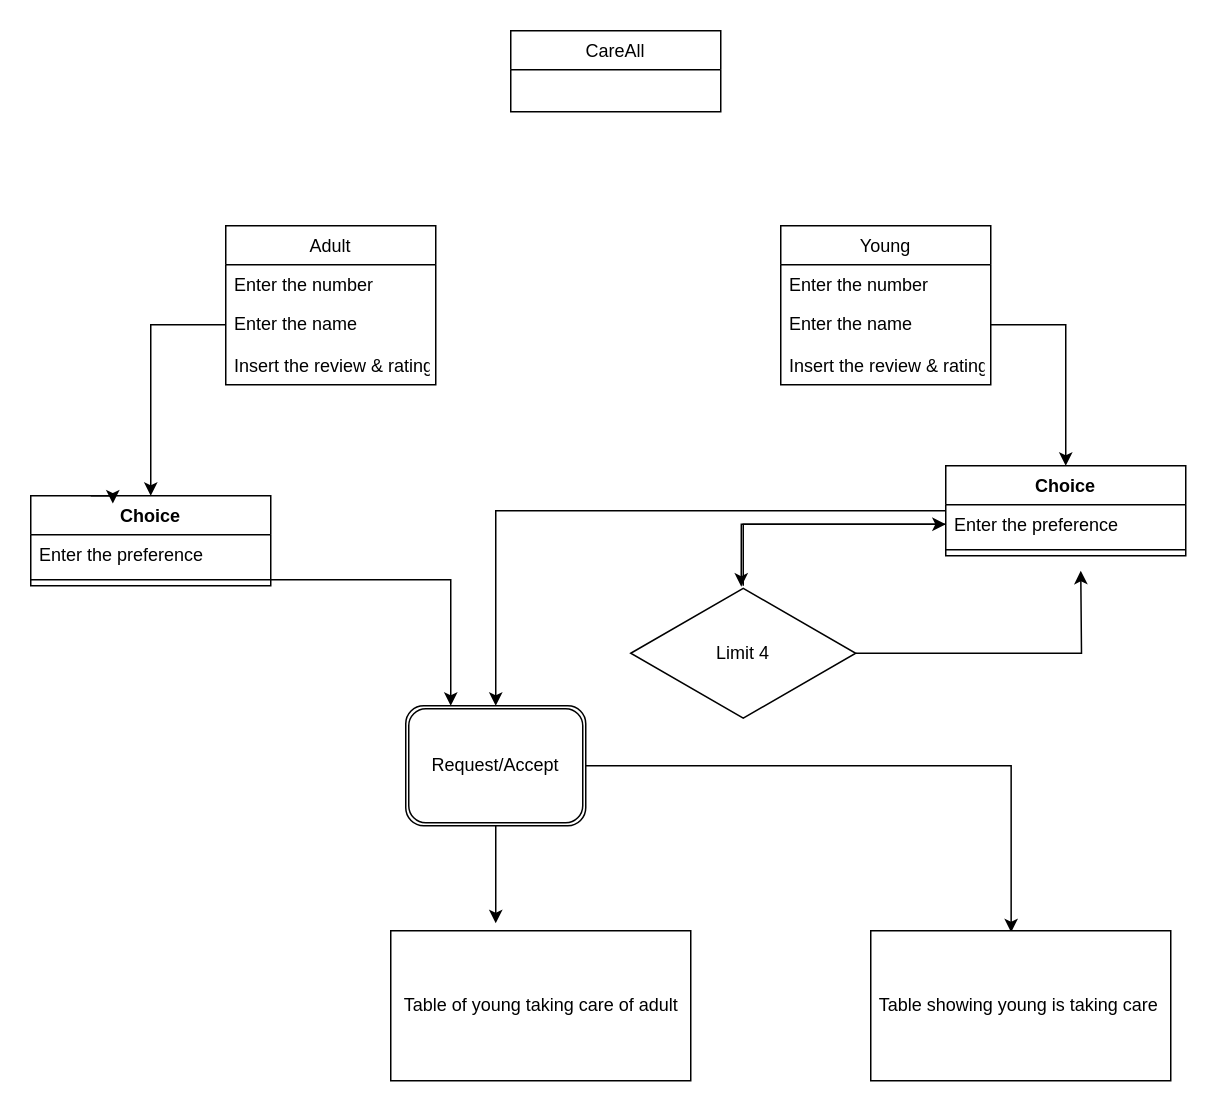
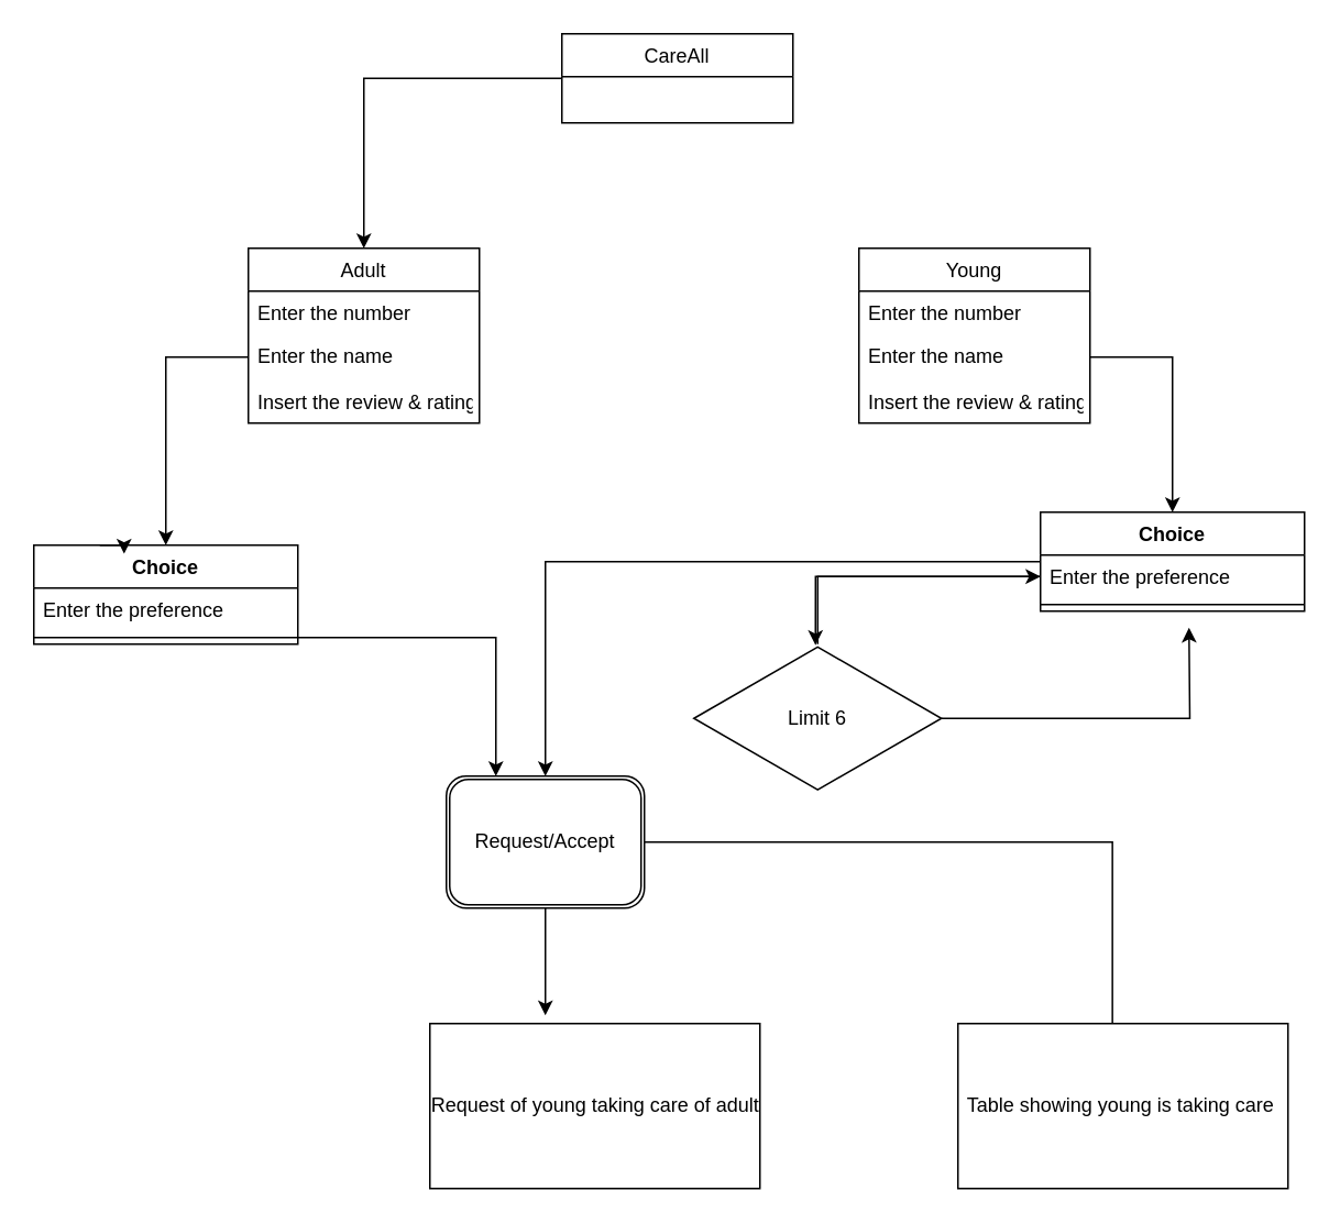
  <mxCell id="0" />
  <mxCell id="1" parent="0" />
  <mxCell id="2" value="Adult" style="swimlane;fontStyle=0;childLayout=stackLayout;horizontal=1;startSize=26;fillColor=none;horizontalStack=0;resizeParent=1;resizeParentMax=0;resizeLast=0;collapsible=1;marginBottom=0;" vertex="1" parent="1"><mxGeometry x="150" y="150" width="140" height="106" as="geometry" /></mxCell>
  <mxCell id="3" value="Enter the number" style="text;strokeColor=none;fillColor=none;align=left;verticalAlign=top;spacingLeft=4;spacingRight=4;overflow=hidden;rotatable=0;points=[[0,0.5],[1,0.5]];portConstraint=eastwest;" vertex="1" parent="2"><mxGeometry y="26" width="140" height="26" as="geometry" /></mxCell>
  <mxCell id="4" value="Enter the name " style="text;strokeColor=none;fillColor=none;align=left;verticalAlign=top;spacingLeft=4;spacingRight=4;overflow=hidden;rotatable=0;points=[[0,0.5],[1,0.5]];portConstraint=eastwest;" vertex="1" parent="2"><mxGeometry y="52" width="140" height="28" as="geometry" /></mxCell>
  <mxCell id="5" value="Insert the review &amp; rating" style="text;strokeColor=none;fillColor=none;align=left;verticalAlign=top;spacingLeft=4;spacingRight=4;overflow=hidden;rotatable=0;points=[[0,0.5],[1,0.5]];portConstraint=eastwest;" vertex="1" parent="2"><mxGeometry y="80" width="140" height="26" as="geometry" /></mxCell>
  <mxCell id="6" value="Young" style="swimlane;fontStyle=0;childLayout=stackLayout;horizontal=1;startSize=26;fillColor=none;horizontalStack=0;resizeParent=1;resizeParentMax=0;resizeLast=0;collapsible=1;marginBottom=0;" vertex="1" parent="1"><mxGeometry x="520" y="150" width="140" height="106" as="geometry" /></mxCell>
  <mxCell id="7" value="Enter the number" style="text;strokeColor=none;fillColor=none;align=left;verticalAlign=top;spacingLeft=4;spacingRight=4;overflow=hidden;rotatable=0;points=[[0,0.5],[1,0.5]];portConstraint=eastwest;" vertex="1" parent="6"><mxGeometry y="26" width="140" height="26" as="geometry" /></mxCell>
  <mxCell id="8" value="Enter the name " style="text;strokeColor=none;fillColor=none;align=left;verticalAlign=top;spacingLeft=4;spacingRight=4;overflow=hidden;rotatable=0;points=[[0,0.5],[1,0.5]];portConstraint=eastwest;" vertex="1" parent="6"><mxGeometry y="52" width="140" height="28" as="geometry" /></mxCell>
  <mxCell id="9" value="Insert the review &amp; rating" style="text;strokeColor=none;fillColor=none;align=left;verticalAlign=top;spacingLeft=4;spacingRight=4;overflow=hidden;rotatable=0;points=[[0,0.5],[1,0.5]];portConstraint=eastwest;" vertex="1" parent="6"><mxGeometry y="80" width="140" height="26" as="geometry" /></mxCell>
  <mxCell id="10" style="edgeStyle=orthogonalEdgeStyle;rounded=0;orthogonalLoop=1;jettySize=auto;html=1;exitX=0;exitY=0.5;exitDx=0;exitDy=0;" edge="1" parent="1" source="4" target="11"><mxGeometry relative="1" as="geometry"><mxPoint x="290" y="390" as="targetPoint" /></mxGeometry></mxCell>
  <mxCell id="11" value="Choice" style="swimlane;fontStyle=1;align=center;verticalAlign=top;childLayout=stackLayout;horizontal=1;startSize=26;horizontalStack=0;resizeParent=1;resizeParentMax=0;resizeLast=0;collapsible=1;marginBottom=0;" vertex="1" parent="1"><mxGeometry x="20" y="330" width="160" height="60" as="geometry" /></mxCell>
  <mxCell id="12" value="Enter the preference " style="text;strokeColor=none;fillColor=none;align=left;verticalAlign=top;spacingLeft=4;spacingRight=4;overflow=hidden;rotatable=0;points=[[0,0.5],[1,0.5]];portConstraint=eastwest;" vertex="1" parent="11"><mxGeometry y="26" width="160" height="26" as="geometry" /></mxCell>
  <mxCell id="13" value="" style="line;strokeWidth=1;fillColor=none;align=left;verticalAlign=middle;spacingTop=-1;spacingLeft=3;spacingRight=3;rotatable=0;labelPosition=right;points=[];portConstraint=eastwest;" vertex="1" parent="11"><mxGeometry y="52" width="160" height="8" as="geometry" /></mxCell>
  <mxCell id="14" style="edgeStyle=orthogonalEdgeStyle;rounded=0;orthogonalLoop=1;jettySize=auto;html=1;exitX=0.25;exitY=0;exitDx=0;exitDy=0;entryX=0.342;entryY=0.087;entryDx=0;entryDy=0;entryPerimeter=0;" edge="1" parent="1" source="11" target="11"><mxGeometry relative="1" as="geometry" /></mxCell>
  <mxCell id="15" style="edgeStyle=orthogonalEdgeStyle;rounded=0;orthogonalLoop=1;jettySize=auto;html=1;" edge="1" parent="1" source="16" target="26"><mxGeometry relative="1" as="geometry"><mxPoint x="330" y="510" as="targetPoint" /></mxGeometry></mxCell>
  <mxCell id="16" value="Choice" style="swimlane;fontStyle=1;align=center;verticalAlign=top;childLayout=stackLayout;horizontal=1;startSize=26;horizontalStack=0;resizeParent=1;resizeParentMax=0;resizeLast=0;collapsible=1;marginBottom=0;" vertex="1" parent="1"><mxGeometry x="630" y="310" width="160" height="60" as="geometry" /></mxCell>
  <mxCell id="17" value="Enter the preference " style="text;strokeColor=none;fillColor=none;align=left;verticalAlign=top;spacingLeft=4;spacingRight=4;overflow=hidden;rotatable=0;points=[[0,0.5],[1,0.5]];portConstraint=eastwest;" vertex="1" parent="16"><mxGeometry y="26" width="160" height="26" as="geometry" /></mxCell>
  <mxCell id="18" value="" style="line;strokeWidth=1;fillColor=none;align=left;verticalAlign=middle;spacingTop=-1;spacingLeft=3;spacingRight=3;rotatable=0;labelPosition=right;points=[];portConstraint=eastwest;" vertex="1" parent="16"><mxGeometry y="52" width="160" height="8" as="geometry" /></mxCell>
  <mxCell id="19" style="edgeStyle=orthogonalEdgeStyle;rounded=0;orthogonalLoop=1;jettySize=auto;html=1;entryX=0.5;entryY=0;entryDx=0;entryDy=0;" edge="1" parent="1" source="8" target="16"><mxGeometry relative="1" as="geometry" /></mxCell>
  <mxCell id="20" style="edgeStyle=orthogonalEdgeStyle;rounded=0;orthogonalLoop=1;jettySize=auto;html=1;" edge="1" parent="1" source="22"><mxGeometry relative="1" as="geometry"><mxPoint x="720" y="380" as="targetPoint" /></mxGeometry></mxCell>
  <mxCell id="21" style="edgeStyle=orthogonalEdgeStyle;rounded=0;orthogonalLoop=1;jettySize=auto;html=1;" edge="1" parent="1" source="22" target="17"><mxGeometry relative="1" as="geometry" /></mxCell>
- <mxCell id="22" value="Limit 4" style="html=1;whiteSpace=wrap;aspect=fixed;shape=isoRectangle;" vertex="1" parent="1"><mxGeometry x="420" y="390" width="150" height="90" as="geometry" /></mxCell>
+ <mxCell id="22" value="Limit 6" style="html=1;whiteSpace=wrap;aspect=fixed;shape=isoRectangle;" vertex="1" parent="1"><mxGeometry x="420" y="390" width="150" height="90" as="geometry" /></mxCell>
  <mxCell id="23" style="edgeStyle=orthogonalEdgeStyle;rounded=0;orthogonalLoop=1;jettySize=auto;html=1;entryX=0.491;entryY=0.007;entryDx=0;entryDy=0;entryPerimeter=0;" edge="1" parent="1" source="17" target="22"><mxGeometry relative="1" as="geometry" /></mxCell>
  <mxCell id="24" style="edgeStyle=orthogonalEdgeStyle;rounded=0;orthogonalLoop=1;jettySize=auto;html=1;exitX=0.5;exitY=1;exitDx=0;exitDy=0;" edge="1" parent="1" source="26"><mxGeometry relative="1" as="geometry"><mxPoint x="330" y="615" as="targetPoint" /></mxGeometry></mxCell>
- <mxCell id="25" style="edgeStyle=orthogonalEdgeStyle;rounded=0;orthogonalLoop=1;jettySize=auto;html=1;entryX=0.468;entryY=0.01;entryDx=0;entryDy=0;entryPerimeter=0;" edge="1" parent="1" source="26" target="31"><mxGeometry relative="1" as="geometry"><mxPoint x="675" y="610" as="targetPoint" /></mxGeometry></mxCell>
+ <mxCell id="25" style="edgeStyle=orthogonalEdgeStyle;rounded=0;orthogonalLoop=1;jettySize=auto;html=1;entryX=0.468;entryY=0.01;entryDx=0;entryDy=0;entryPerimeter=0;endArrow=none;" edge="1" parent="1" source="26" target="31"><mxGeometry relative="1" as="geometry"><mxPoint x="675" y="610" as="targetPoint" /></mxGeometry></mxCell>
  <mxCell id="26" value="Request/Accept" style="shape=ext;double=1;rounded=1;whiteSpace=wrap;html=1;" vertex="1" parent="1"><mxGeometry x="270" y="470" width="120" height="80" as="geometry" /></mxCell>
  <mxCell id="27" style="edgeStyle=orthogonalEdgeStyle;rounded=0;orthogonalLoop=1;jettySize=auto;html=1;entryX=0.25;entryY=0;entryDx=0;entryDy=0;" edge="1" parent="1" source="13" target="26"><mxGeometry relative="1" as="geometry" /></mxCell>
- <mxCell id="28" value="Table of young taking care of adult" style="html=1;" vertex="1" parent="1"><mxGeometry x="260" y="620" width="200" height="100" as="geometry" /></mxCell>
+ <mxCell id="28" value="Request of young taking care of adult" style="html=1;" vertex="1" parent="1"><mxGeometry x="260" y="620" width="200" height="100" as="geometry" /></mxCell>
+ <mxCell id="29" style="edgeStyle=orthogonalEdgeStyle;rounded=0;orthogonalLoop=1;jettySize=auto;html=1;" edge="1" parent="1" source="30" target="2"><mxGeometry relative="1" as="geometry" /></mxCell>
  <mxCell id="30" value="CareAll" style="swimlane;fontStyle=0;childLayout=stackLayout;horizontal=1;startSize=26;fillColor=none;horizontalStack=0;resizeParent=1;resizeParentMax=0;resizeLast=0;collapsible=1;marginBottom=0;" vertex="1" parent="1"><mxGeometry x="340" y="20" width="140" height="54" as="geometry" /></mxCell>
  <mxCell id="31" value="Table showing young is taking care&amp;nbsp;" style="html=1;" vertex="1" parent="1"><mxGeometry x="580" y="620" width="200" height="100" as="geometry" /></mxCell>
